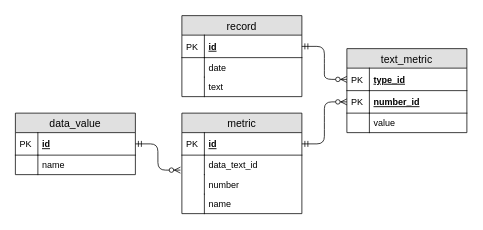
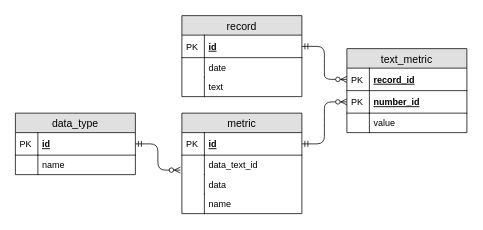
  <mxCell id="0" />
  <mxCell id="1" parent="0" />
  <mxCell id="2" value="record" style="swimlane;fontStyle=0;childLayout=stackLayout;horizontal=1;startSize=26;fillColor=#e0e0e0;horizontalStack=0;resizeParent=1;resizeParentMax=0;resizeLast=0;collapsible=1;marginBottom=0;swimlaneFillColor=#ffffff;align=center;fontSize=14;" vertex="1" parent="1"><mxGeometry x="242" y="20" width="160" height="108" as="geometry" /></mxCell>
  <mxCell id="3" value="id" style="shape=partialRectangle;top=0;left=0;right=0;bottom=1;align=left;verticalAlign=middle;fillColor=none;spacingLeft=34;spacingRight=4;overflow=hidden;rotatable=0;points=[[0,0.5],[1,0.5]];portConstraint=eastwest;dropTarget=0;fontStyle=5;fontSize=12;" vertex="1" parent="2"><mxGeometry y="26" width="160" height="30" as="geometry" /></mxCell>
  <mxCell id="4" value="PK" style="shape=partialRectangle;top=0;left=0;bottom=0;fillColor=none;align=left;verticalAlign=middle;spacingLeft=4;spacingRight=4;overflow=hidden;rotatable=0;points=[];portConstraint=eastwest;part=1;fontSize=12;" vertex="1" connectable="0" parent="3"><mxGeometry width="30" height="30" as="geometry" /></mxCell>
  <mxCell id="5" value="date" style="shape=partialRectangle;top=0;left=0;right=0;bottom=0;align=left;verticalAlign=top;fillColor=none;spacingLeft=34;spacingRight=4;overflow=hidden;rotatable=0;points=[[0,0.5],[1,0.5]];portConstraint=eastwest;dropTarget=0;fontSize=12;" vertex="1" parent="2"><mxGeometry y="56" width="160" height="26" as="geometry" /></mxCell>
  <mxCell id="6" value="" style="shape=partialRectangle;top=0;left=0;bottom=0;fillColor=none;align=left;verticalAlign=top;spacingLeft=4;spacingRight=4;overflow=hidden;rotatable=0;points=[];portConstraint=eastwest;part=1;fontSize=12;" vertex="1" connectable="0" parent="5"><mxGeometry width="30" height="26" as="geometry" /></mxCell>
  <mxCell id="7" value="text" style="shape=partialRectangle;top=0;left=0;right=0;bottom=0;align=left;verticalAlign=top;fillColor=none;spacingLeft=34;spacingRight=4;overflow=hidden;rotatable=0;points=[[0,0.5],[1,0.5]];portConstraint=eastwest;dropTarget=0;fontSize=12;" vertex="1" parent="2"><mxGeometry y="82" width="160" height="26" as="geometry" /></mxCell>
  <mxCell id="8" value="" style="shape=partialRectangle;top=0;left=0;bottom=0;fillColor=none;align=left;verticalAlign=top;spacingLeft=4;spacingRight=4;overflow=hidden;rotatable=0;points=[];portConstraint=eastwest;part=1;fontSize=12;" vertex="1" connectable="0" parent="7"><mxGeometry width="30" height="26" as="geometry" /></mxCell>
  <mxCell id="9" value="metric" style="swimlane;fontStyle=0;childLayout=stackLayout;horizontal=1;startSize=26;fillColor=#e0e0e0;horizontalStack=0;resizeParent=1;resizeParentMax=0;resizeLast=0;collapsible=1;marginBottom=0;swimlaneFillColor=#ffffff;align=center;fontSize=14;" vertex="1" parent="1"><mxGeometry x="242" y="150" width="160" height="134" as="geometry" /></mxCell>
  <mxCell id="10" value="id" style="shape=partialRectangle;top=0;left=0;right=0;bottom=1;align=left;verticalAlign=middle;fillColor=none;spacingLeft=34;spacingRight=4;overflow=hidden;rotatable=0;points=[[0,0.5],[1,0.5]];portConstraint=eastwest;dropTarget=0;fontStyle=5;fontSize=12;" vertex="1" parent="9"><mxGeometry y="26" width="160" height="30" as="geometry" /></mxCell>
  <mxCell id="11" value="PK" style="shape=partialRectangle;top=0;left=0;bottom=0;fillColor=none;align=left;verticalAlign=middle;spacingLeft=4;spacingRight=4;overflow=hidden;rotatable=0;points=[];portConstraint=eastwest;part=1;fontSize=12;" vertex="1" connectable="0" parent="10"><mxGeometry width="30" height="30" as="geometry" /></mxCell>
  <mxCell id="12" value="data_text_id" style="shape=partialRectangle;top=0;left=0;right=0;bottom=0;align=left;verticalAlign=top;fillColor=none;spacingLeft=34;spacingRight=4;overflow=hidden;rotatable=0;points=[[0,0.5],[1,0.5]];portConstraint=eastwest;dropTarget=0;fontSize=12;" vertex="1" parent="9"><mxGeometry y="56" width="160" height="26" as="geometry" /></mxCell>
  <mxCell id="13" value="" style="shape=partialRectangle;top=0;left=0;bottom=0;fillColor=none;align=left;verticalAlign=top;spacingLeft=4;spacingRight=4;overflow=hidden;rotatable=0;points=[];portConstraint=eastwest;part=1;fontSize=12;" vertex="1" connectable="0" parent="12"><mxGeometry width="30" height="26" as="geometry" /></mxCell>
- <mxCell id="14" value="number" style="shape=partialRectangle;top=0;left=0;right=0;bottom=0;align=left;verticalAlign=top;fillColor=none;spacingLeft=34;spacingRight=4;overflow=hidden;rotatable=0;points=[[0,0.5],[1,0.5]];portConstraint=eastwest;dropTarget=0;fontSize=12;" vertex="1" parent="9"><mxGeometry y="82" width="160" height="26" as="geometry" /></mxCell>
+ <mxCell id="14" value="data" style="shape=partialRectangle;top=0;left=0;right=0;bottom=0;align=left;verticalAlign=top;fillColor=none;spacingLeft=34;spacingRight=4;overflow=hidden;rotatable=0;points=[[0,0.5],[1,0.5]];portConstraint=eastwest;dropTarget=0;fontSize=12;" vertex="1" parent="9"><mxGeometry y="82" width="160" height="26" as="geometry" /></mxCell>
  <mxCell id="15" value="" style="shape=partialRectangle;top=0;left=0;bottom=0;fillColor=none;align=left;verticalAlign=top;spacingLeft=4;spacingRight=4;overflow=hidden;rotatable=0;points=[];portConstraint=eastwest;part=1;fontSize=12;" vertex="1" connectable="0" parent="14"><mxGeometry width="30" height="26" as="geometry" /></mxCell>
  <mxCell id="16" value="name" style="shape=partialRectangle;top=0;left=0;right=0;bottom=0;align=left;verticalAlign=top;fillColor=none;spacingLeft=34;spacingRight=4;overflow=hidden;rotatable=0;points=[[0,0.5],[1,0.5]];portConstraint=eastwest;dropTarget=0;fontSize=12;" vertex="1" parent="9"><mxGeometry y="108" width="160" height="26" as="geometry" /></mxCell>
  <mxCell id="17" value="" style="shape=partialRectangle;top=0;left=0;bottom=0;fillColor=none;align=left;verticalAlign=top;spacingLeft=4;spacingRight=4;overflow=hidden;rotatable=0;points=[];portConstraint=eastwest;part=1;fontSize=12;" vertex="1" connectable="0" parent="16"><mxGeometry width="30" height="26" as="geometry" /></mxCell>
  <mxCell id="18" value="text_metric" style="swimlane;fontStyle=0;childLayout=stackLayout;horizontal=1;startSize=26;fillColor=#e0e0e0;horizontalStack=0;resizeParent=1;resizeParentMax=0;resizeLast=0;collapsible=1;marginBottom=0;swimlaneFillColor=#ffffff;align=center;fontSize=14;" vertex="1" parent="1"><mxGeometry x="462" y="64" width="160" height="112" as="geometry" /></mxCell>
- <mxCell id="19" value="type_id" style="shape=partialRectangle;top=0;left=0;right=0;bottom=1;align=left;verticalAlign=middle;fillColor=none;spacingLeft=34;spacingRight=4;overflow=hidden;rotatable=0;points=[[0,0.5],[1,0.5]];portConstraint=eastwest;dropTarget=0;fontStyle=5;fontSize=12;" vertex="1" parent="18"><mxGeometry y="26" width="160" height="30" as="geometry" /></mxCell>
+ <mxCell id="19" value="record_id" style="shape=partialRectangle;top=0;left=0;right=0;bottom=1;align=left;verticalAlign=middle;fillColor=none;spacingLeft=34;spacingRight=4;overflow=hidden;rotatable=0;points=[[0,0.5],[1,0.5]];portConstraint=eastwest;dropTarget=0;fontStyle=5;fontSize=12;" vertex="1" parent="18"><mxGeometry y="26" width="160" height="30" as="geometry" /></mxCell>
  <mxCell id="20" value="PK" style="shape=partialRectangle;top=0;left=0;bottom=0;fillColor=none;align=left;verticalAlign=middle;spacingLeft=4;spacingRight=4;overflow=hidden;rotatable=0;points=[];portConstraint=eastwest;part=1;fontSize=12;" vertex="1" connectable="0" parent="19"><mxGeometry width="30" height="30" as="geometry" /></mxCell>
  <mxCell id="21" value="number_id" style="shape=partialRectangle;top=0;left=0;right=0;bottom=1;align=left;verticalAlign=middle;fillColor=none;spacingLeft=34;spacingRight=4;overflow=hidden;rotatable=0;points=[[0,0.5],[1,0.5]];portConstraint=eastwest;dropTarget=0;fontStyle=5;fontSize=12;" vertex="1" parent="18"><mxGeometry y="56" width="160" height="30" as="geometry" /></mxCell>
  <mxCell id="22" value="PK" style="shape=partialRectangle;top=0;left=0;bottom=0;fillColor=none;align=left;verticalAlign=middle;spacingLeft=4;spacingRight=4;overflow=hidden;rotatable=0;points=[];portConstraint=eastwest;part=1;fontSize=12;" vertex="1" connectable="0" parent="21"><mxGeometry width="30" height="30" as="geometry" /></mxCell>
  <mxCell id="23" value="value" style="shape=partialRectangle;top=0;left=0;right=0;bottom=0;align=left;verticalAlign=top;fillColor=none;spacingLeft=34;spacingRight=4;overflow=hidden;rotatable=0;points=[[0,0.5],[1,0.5]];portConstraint=eastwest;dropTarget=0;fontSize=12;" vertex="1" parent="18"><mxGeometry y="86" width="160" height="26" as="geometry" /></mxCell>
  <mxCell id="24" value="" style="shape=partialRectangle;top=0;left=0;bottom=0;fillColor=none;align=left;verticalAlign=top;spacingLeft=4;spacingRight=4;overflow=hidden;rotatable=0;points=[];portConstraint=eastwest;part=1;fontSize=12;" vertex="1" connectable="0" parent="23"><mxGeometry width="30" height="26" as="geometry" /></mxCell>
  <mxCell id="25" value="" style="edgeStyle=entityRelationEdgeStyle;fontSize=12;html=1;endArrow=ERzeroToMany;startArrow=ERmandOne;entryX=0;entryY=0.5;entryDx=0;entryDy=0;exitX=1;exitY=0.5;exitDx=0;exitDy=0;" edge="1" parent="1" source="3" target="19"><mxGeometry width="100" height="100" relative="1" as="geometry"><mxPoint x="232" y="250" as="sourcePoint" /><mxPoint x="332" y="150" as="targetPoint" /></mxGeometry></mxCell>
  <mxCell id="26" value="" style="edgeStyle=entityRelationEdgeStyle;fontSize=12;html=1;endArrow=ERzeroToMany;startArrow=ERmandOne;entryX=0;entryY=0.5;entryDx=0;entryDy=0;exitX=1;exitY=0.5;exitDx=0;exitDy=0;" edge="1" parent="1" source="10" target="21"><mxGeometry width="100" height="100" relative="1" as="geometry"><mxPoint x="402" y="71" as="sourcePoint" /><mxPoint x="482" y="0" as="targetPoint" /></mxGeometry></mxCell>
- <mxCell id="27" value="data_value" style="swimlane;fontStyle=0;childLayout=stackLayout;horizontal=1;startSize=26;fillColor=#e0e0e0;horizontalStack=0;resizeParent=1;resizeParentMax=0;resizeLast=0;collapsible=1;marginBottom=0;swimlaneFillColor=#ffffff;align=center;fontSize=14;" vertex="1" parent="1"><mxGeometry x="20" y="150" width="160" height="82" as="geometry" /></mxCell>
+ <mxCell id="27" value="data_type" style="swimlane;fontStyle=0;childLayout=stackLayout;horizontal=1;startSize=26;fillColor=#e0e0e0;horizontalStack=0;resizeParent=1;resizeParentMax=0;resizeLast=0;collapsible=1;marginBottom=0;swimlaneFillColor=#ffffff;align=center;fontSize=14;" vertex="1" parent="1"><mxGeometry x="20" y="150" width="160" height="82" as="geometry" /></mxCell>
  <mxCell id="28" value="id" style="shape=partialRectangle;top=0;left=0;right=0;bottom=1;align=left;verticalAlign=middle;fillColor=none;spacingLeft=34;spacingRight=4;overflow=hidden;rotatable=0;points=[[0,0.5],[1,0.5]];portConstraint=eastwest;dropTarget=0;fontStyle=5;fontSize=12;" vertex="1" parent="27"><mxGeometry y="26" width="160" height="30" as="geometry" /></mxCell>
  <mxCell id="29" value="PK" style="shape=partialRectangle;top=0;left=0;bottom=0;fillColor=none;align=left;verticalAlign=middle;spacingLeft=4;spacingRight=4;overflow=hidden;rotatable=0;points=[];portConstraint=eastwest;part=1;fontSize=12;" vertex="1" connectable="0" parent="28"><mxGeometry width="30" height="30" as="geometry" /></mxCell>
  <mxCell id="30" value="name" style="shape=partialRectangle;top=0;left=0;right=0;bottom=0;align=left;verticalAlign=top;fillColor=none;spacingLeft=34;spacingRight=4;overflow=hidden;rotatable=0;points=[[0,0.5],[1,0.5]];portConstraint=eastwest;dropTarget=0;fontSize=12;" vertex="1" parent="27"><mxGeometry y="56" width="160" height="26" as="geometry" /></mxCell>
  <mxCell id="31" value="" style="shape=partialRectangle;top=0;left=0;bottom=0;fillColor=none;align=left;verticalAlign=top;spacingLeft=4;spacingRight=4;overflow=hidden;rotatable=0;points=[];portConstraint=eastwest;part=1;fontSize=12;" vertex="1" connectable="0" parent="30"><mxGeometry width="30" height="26" as="geometry" /></mxCell>
  <mxCell id="32" value="" style="edgeStyle=entityRelationEdgeStyle;fontSize=12;html=1;endArrow=ERzeroToMany;startArrow=ERmandOne;entryX=-0.012;entryY=0.769;entryDx=0;entryDy=0;exitX=1;exitY=0.5;exitDx=0;exitDy=0;entryPerimeter=0;" edge="1" parent="1" source="28" target="12"><mxGeometry width="100" height="100" relative="1" as="geometry"><mxPoint x="400" y="201" as="sourcePoint" /><mxPoint x="470" y="145" as="targetPoint" /></mxGeometry></mxCell>
